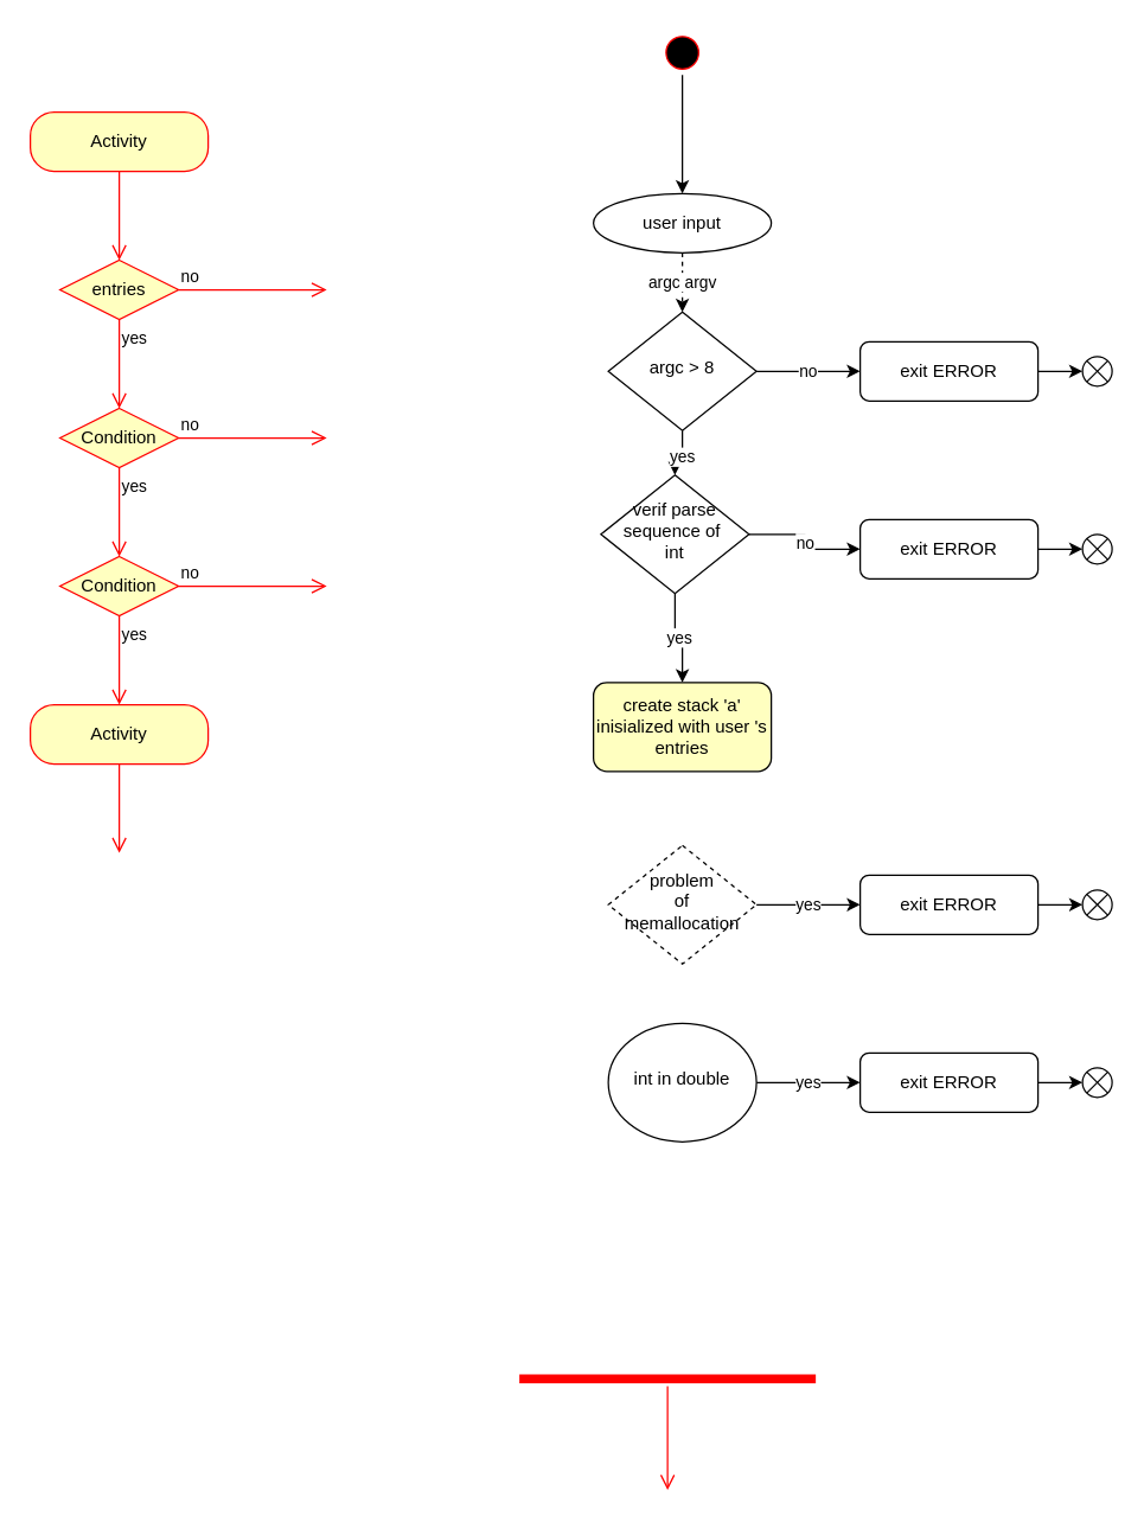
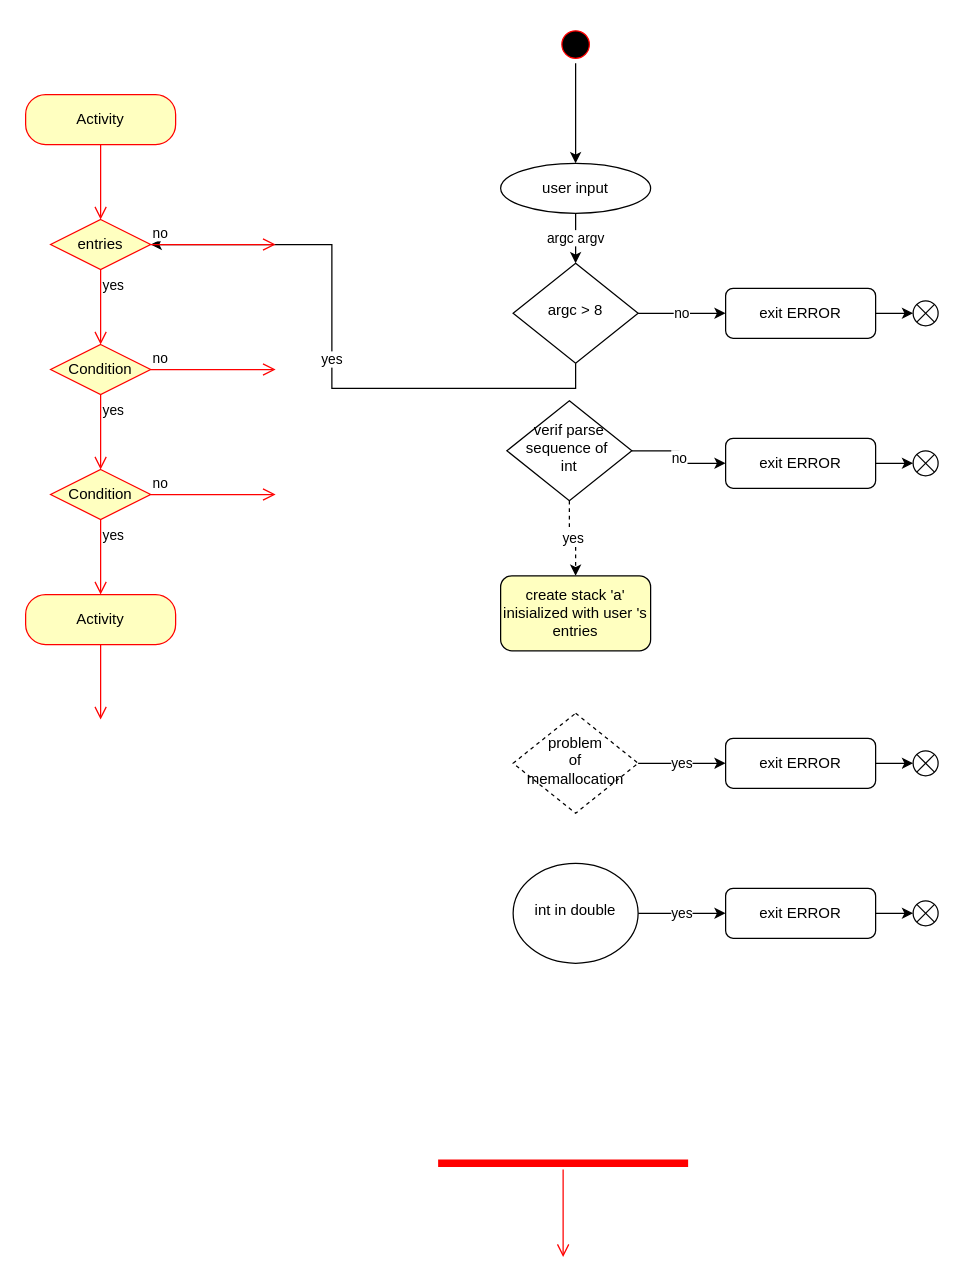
  <mxCell id="0" />
  <mxCell id="1" parent="0" />
- <mxCell id="2" value="argc argv" style="edgeStyle=orthogonalEdgeStyle;rounded=0;orthogonalLoop=1;jettySize=auto;html=1;dashed=1;" parent="1" source="3" target="13" edge="1"><mxGeometry relative="1" as="geometry" /></mxCell>
+ <mxCell id="2" value="argc argv" style="edgeStyle=orthogonalEdgeStyle;rounded=0;orthogonalLoop=1;jettySize=auto;html=1;" parent="1" source="3" target="13" edge="1"><mxGeometry relative="1" as="geometry" /></mxCell>
  <mxCell id="3" value="user input" style="ellipse;whiteSpace=wrap;html=1;fontSize=12;glass=0;strokeWidth=1;shadow=0;" parent="1" vertex="1"><mxGeometry x="400" y="130" width="120" height="40" as="geometry" /></mxCell>
  <mxCell id="4" value="no" style="edgeStyle=orthogonalEdgeStyle;rounded=0;orthogonalLoop=1;jettySize=auto;html=1;" parent="1" source="6" target="8" edge="1"><mxGeometry relative="1" as="geometry" /></mxCell>
- <mxCell id="5" value="yes" style="edgeStyle=orthogonalEdgeStyle;rounded=0;orthogonalLoop=1;jettySize=auto;html=1;" parent="1" source="6" target="18" edge="1"><mxGeometry relative="1" as="geometry" /></mxCell>
+ <mxCell id="5" value="yes" style="edgeStyle=orthogonalEdgeStyle;rounded=0;orthogonalLoop=1;jettySize=auto;html=1;dashed=1;" parent="1" source="6" target="18" edge="1"><mxGeometry relative="1" as="geometry" /></mxCell>
  <mxCell id="6" value="verif parse&lt;br&gt;sequence of&amp;nbsp;&lt;br&gt;int" style="rhombus;whiteSpace=wrap;html=1;shadow=0;fontFamily=Helvetica;fontSize=12;align=center;strokeWidth=1;spacing=6;spacingTop=-4;" parent="1" vertex="1"><mxGeometry x="405" y="320" width="100" height="80" as="geometry" /></mxCell>
  <mxCell id="7" value="" style="edgeStyle=orthogonalEdgeStyle;rounded=0;orthogonalLoop=1;jettySize=auto;html=1;" edge="1" parent="1" source="8" target="20"><mxGeometry relative="1" as="geometry" /></mxCell>
  <mxCell id="8" value="exit ERROR" style="rounded=1;whiteSpace=wrap;html=1;fontSize=12;glass=0;strokeWidth=1;shadow=0;" parent="1" vertex="1"><mxGeometry x="580" y="350" width="120" height="40" as="geometry" /></mxCell>
  <mxCell id="9" value="yes" style="edgeStyle=orthogonalEdgeStyle;rounded=0;orthogonalLoop=1;jettySize=auto;html=1;" edge="1" parent="1" source="10" target="22"><mxGeometry relative="1" as="geometry" /></mxCell>
  <mxCell id="10" value="problem&lt;br&gt;of&lt;br&gt;memallocation" style="rhombus;whiteSpace=wrap;html=1;shadow=0;fontFamily=Helvetica;fontSize=12;align=center;strokeWidth=1;spacing=6;spacingTop=-4;dashed=1;" parent="1" vertex="1"><mxGeometry x="410" y="570" width="100" height="80" as="geometry" /></mxCell>
- <mxCell id="11" value="yes" style="edgeStyle=orthogonalEdgeStyle;rounded=0;orthogonalLoop=1;jettySize=auto;html=1;exitX=0.5;exitY=1;exitDx=0;exitDy=0;" parent="1" source="13" target="6" edge="1"><mxGeometry relative="1" as="geometry" /></mxCell>
+ <mxCell id="11" value="yes" style="edgeStyle=orthogonalEdgeStyle;rounded=0;orthogonalLoop=1;jettySize=auto;html=1;exitX=0.5;exitY=1;exitDx=0;exitDy=0;" parent="1" source="13" target="39" edge="1"><mxGeometry relative="1" as="geometry" /></mxCell>
  <mxCell id="12" value="no" style="edgeStyle=orthogonalEdgeStyle;rounded=0;orthogonalLoop=1;jettySize=auto;html=1;exitX=1;exitY=0.5;exitDx=0;exitDy=0;" parent="1" source="13" target="15" edge="1"><mxGeometry relative="1" as="geometry" /></mxCell>
  <mxCell id="13" value="argc &amp;gt; 8" style="rhombus;whiteSpace=wrap;html=1;shadow=0;fontFamily=Helvetica;fontSize=12;align=center;strokeWidth=1;spacing=6;spacingTop=-4;" parent="1" vertex="1"><mxGeometry x="410" y="210" width="100" height="80" as="geometry" /></mxCell>
  <mxCell id="14" value="" style="edgeStyle=orthogonalEdgeStyle;rounded=0;orthogonalLoop=1;jettySize=auto;html=1;" edge="1" parent="1" source="15" target="19"><mxGeometry relative="1" as="geometry" /></mxCell>
  <mxCell id="15" value="exit ERROR" style="rounded=1;whiteSpace=wrap;html=1;fontSize=12;glass=0;strokeWidth=1;shadow=0;" parent="1" vertex="1"><mxGeometry x="580" y="230" width="120" height="40" as="geometry" /></mxCell>
  <mxCell id="16" value="" style="edgeStyle=orthogonalEdgeStyle;rounded=0;orthogonalLoop=1;jettySize=auto;html=1;" edge="1" parent="1" source="17" target="3"><mxGeometry relative="1" as="geometry" /></mxCell>
  <mxCell id="17" value="" style="ellipse;html=1;shape=startState;fillColor=#000000;strokeColor=#ff0000;" parent="1" vertex="1"><mxGeometry x="445" y="20" width="30" height="30" as="geometry" /></mxCell>
  <mxCell id="18" value="create stack 'a' inisialized with user 's&lt;br&gt;entries" style="rounded=1;whiteSpace=wrap;html=1;fillColor=#ffffc0;" parent="1" vertex="1"><mxGeometry x="400" y="460" width="120" height="60" as="geometry" /></mxCell>
  <mxCell id="19" value="" style="shape=sumEllipse;perimeter=ellipsePerimeter;whiteSpace=wrap;html=1;backgroundOutline=1;" vertex="1" parent="1"><mxGeometry x="730" y="240" width="20" height="20" as="geometry" /></mxCell>
  <mxCell id="20" value="" style="shape=sumEllipse;perimeter=ellipsePerimeter;whiteSpace=wrap;html=1;backgroundOutline=1;" vertex="1" parent="1"><mxGeometry x="730" y="360" width="20" height="20" as="geometry" /></mxCell>
  <mxCell id="21" value="" style="edgeStyle=orthogonalEdgeStyle;rounded=0;orthogonalLoop=1;jettySize=auto;html=1;" edge="1" parent="1" source="22" target="23"><mxGeometry relative="1" as="geometry" /></mxCell>
  <mxCell id="22" value="exit ERROR" style="rounded=1;whiteSpace=wrap;html=1;fontSize=12;glass=0;strokeWidth=1;shadow=0;" vertex="1" parent="1"><mxGeometry x="580" y="590" width="120" height="40" as="geometry" /></mxCell>
  <mxCell id="23" value="" style="shape=sumEllipse;perimeter=ellipsePerimeter;whiteSpace=wrap;html=1;backgroundOutline=1;" vertex="1" parent="1"><mxGeometry x="730" y="600" width="20" height="20" as="geometry" /></mxCell>
  <mxCell id="24" value="yes" style="edgeStyle=orthogonalEdgeStyle;rounded=0;orthogonalLoop=1;jettySize=auto;html=1;" edge="1" parent="1" source="25" target="27"><mxGeometry relative="1" as="geometry" /></mxCell>
  <mxCell id="25" value="int in double" style="ellipse;whiteSpace=wrap;html=1;shadow=0;fontFamily=Helvetica;fontSize=12;align=center;strokeWidth=1;spacing=6;spacingTop=-4;" vertex="1" parent="1"><mxGeometry x="410" y="690" width="100" height="80" as="geometry" /></mxCell>
  <mxCell id="26" value="" style="edgeStyle=orthogonalEdgeStyle;rounded=0;orthogonalLoop=1;jettySize=auto;html=1;" edge="1" parent="1" source="27" target="28"><mxGeometry relative="1" as="geometry" /></mxCell>
  <mxCell id="27" value="exit ERROR" style="rounded=1;whiteSpace=wrap;html=1;fontSize=12;glass=0;strokeWidth=1;shadow=0;" vertex="1" parent="1"><mxGeometry x="580" y="710" width="120" height="40" as="geometry" /></mxCell>
  <mxCell id="28" value="" style="shape=sumEllipse;perimeter=ellipsePerimeter;whiteSpace=wrap;html=1;backgroundOutline=1;" vertex="1" parent="1"><mxGeometry x="730" y="720" width="20" height="20" as="geometry" /></mxCell>
  <mxCell id="29" value="" style="shape=line;html=1;strokeWidth=6;strokeColor=#ff0000;" vertex="1" parent="1"><mxGeometry x="350" y="925" width="200" height="10" as="geometry" /></mxCell>
  <mxCell id="30" value="" style="edgeStyle=orthogonalEdgeStyle;html=1;verticalAlign=bottom;endArrow=open;endSize=8;strokeColor=#ff0000;rounded=0;" edge="1" source="29" parent="1"><mxGeometry relative="1" as="geometry"><mxPoint x="450" y="1005" as="targetPoint" /></mxGeometry></mxCell>
  <mxCell id="31" value="Activity" style="rounded=1;whiteSpace=wrap;html=1;arcSize=40;fontColor=#000000;fillColor=#ffffc0;strokeColor=#ff0000;" vertex="1" parent="1"><mxGeometry x="20" y="475" width="120" height="40" as="geometry" /></mxCell>
  <mxCell id="32" value="" style="edgeStyle=orthogonalEdgeStyle;html=1;verticalAlign=bottom;endArrow=open;endSize=8;strokeColor=#ff0000;rounded=0;" edge="1" source="31" parent="1"><mxGeometry relative="1" as="geometry"><mxPoint x="80" y="575" as="targetPoint" /></mxGeometry></mxCell>
  <mxCell id="33" value="Condition" style="rhombus;whiteSpace=wrap;html=1;fillColor=#ffffc0;strokeColor=#ff0000;" vertex="1" parent="1"><mxGeometry x="40" y="375" width="80" height="40" as="geometry" /></mxCell>
  <mxCell id="34" value="no" style="edgeStyle=orthogonalEdgeStyle;html=1;align=left;verticalAlign=bottom;endArrow=open;endSize=8;strokeColor=#ff0000;rounded=0;" edge="1" source="33" parent="1"><mxGeometry x="-1" relative="1" as="geometry"><mxPoint x="220" y="395" as="targetPoint" /></mxGeometry></mxCell>
  <mxCell id="35" value="yes" style="edgeStyle=orthogonalEdgeStyle;html=1;align=left;verticalAlign=top;endArrow=open;endSize=8;strokeColor=#ff0000;rounded=0;" edge="1" source="33" parent="1"><mxGeometry x="-1" relative="1" as="geometry"><mxPoint x="80" y="475" as="targetPoint" /></mxGeometry></mxCell>
  <mxCell id="36" value="Condition" style="rhombus;whiteSpace=wrap;html=1;fillColor=#ffffc0;strokeColor=#ff0000;" vertex="1" parent="1"><mxGeometry x="40" y="275" width="80" height="40" as="geometry" /></mxCell>
  <mxCell id="37" value="no" style="edgeStyle=orthogonalEdgeStyle;html=1;align=left;verticalAlign=bottom;endArrow=open;endSize=8;strokeColor=#ff0000;rounded=0;" edge="1" parent="1" source="36"><mxGeometry x="-1" relative="1" as="geometry"><mxPoint x="220" y="295" as="targetPoint" /></mxGeometry></mxCell>
  <mxCell id="38" value="yes" style="edgeStyle=orthogonalEdgeStyle;html=1;align=left;verticalAlign=top;endArrow=open;endSize=8;strokeColor=#ff0000;rounded=0;" edge="1" parent="1" source="36"><mxGeometry x="-1" relative="1" as="geometry"><mxPoint x="80" y="375" as="targetPoint" /></mxGeometry></mxCell>
  <mxCell id="39" value="entries" style="rhombus;whiteSpace=wrap;html=1;fillColor=#ffffc0;strokeColor=#ff0000;" vertex="1" parent="1"><mxGeometry x="40" y="175" width="80" height="40" as="geometry" /></mxCell>
  <mxCell id="40" value="no" style="edgeStyle=orthogonalEdgeStyle;html=1;align=left;verticalAlign=bottom;endArrow=open;endSize=8;strokeColor=#ff0000;rounded=0;" edge="1" parent="1" source="39"><mxGeometry x="-1" relative="1" as="geometry"><mxPoint x="220" y="195" as="targetPoint" /></mxGeometry></mxCell>
  <mxCell id="41" value="yes" style="edgeStyle=orthogonalEdgeStyle;html=1;align=left;verticalAlign=top;endArrow=open;endSize=8;strokeColor=#ff0000;rounded=0;" edge="1" parent="1" source="39"><mxGeometry x="-1" relative="1" as="geometry"><mxPoint x="80" y="275" as="targetPoint" /></mxGeometry></mxCell>
  <mxCell id="42" value="Activity" style="rounded=1;whiteSpace=wrap;html=1;arcSize=40;fontColor=#000000;fillColor=#ffffc0;strokeColor=#ff0000;" vertex="1" parent="1"><mxGeometry x="20" y="75" width="120" height="40" as="geometry" /></mxCell>
  <mxCell id="43" value="" style="edgeStyle=orthogonalEdgeStyle;html=1;verticalAlign=bottom;endArrow=open;endSize=8;strokeColor=#ff0000;rounded=0;" edge="1" source="42" parent="1"><mxGeometry relative="1" as="geometry"><mxPoint x="80" y="175" as="targetPoint" /></mxGeometry></mxCell>
